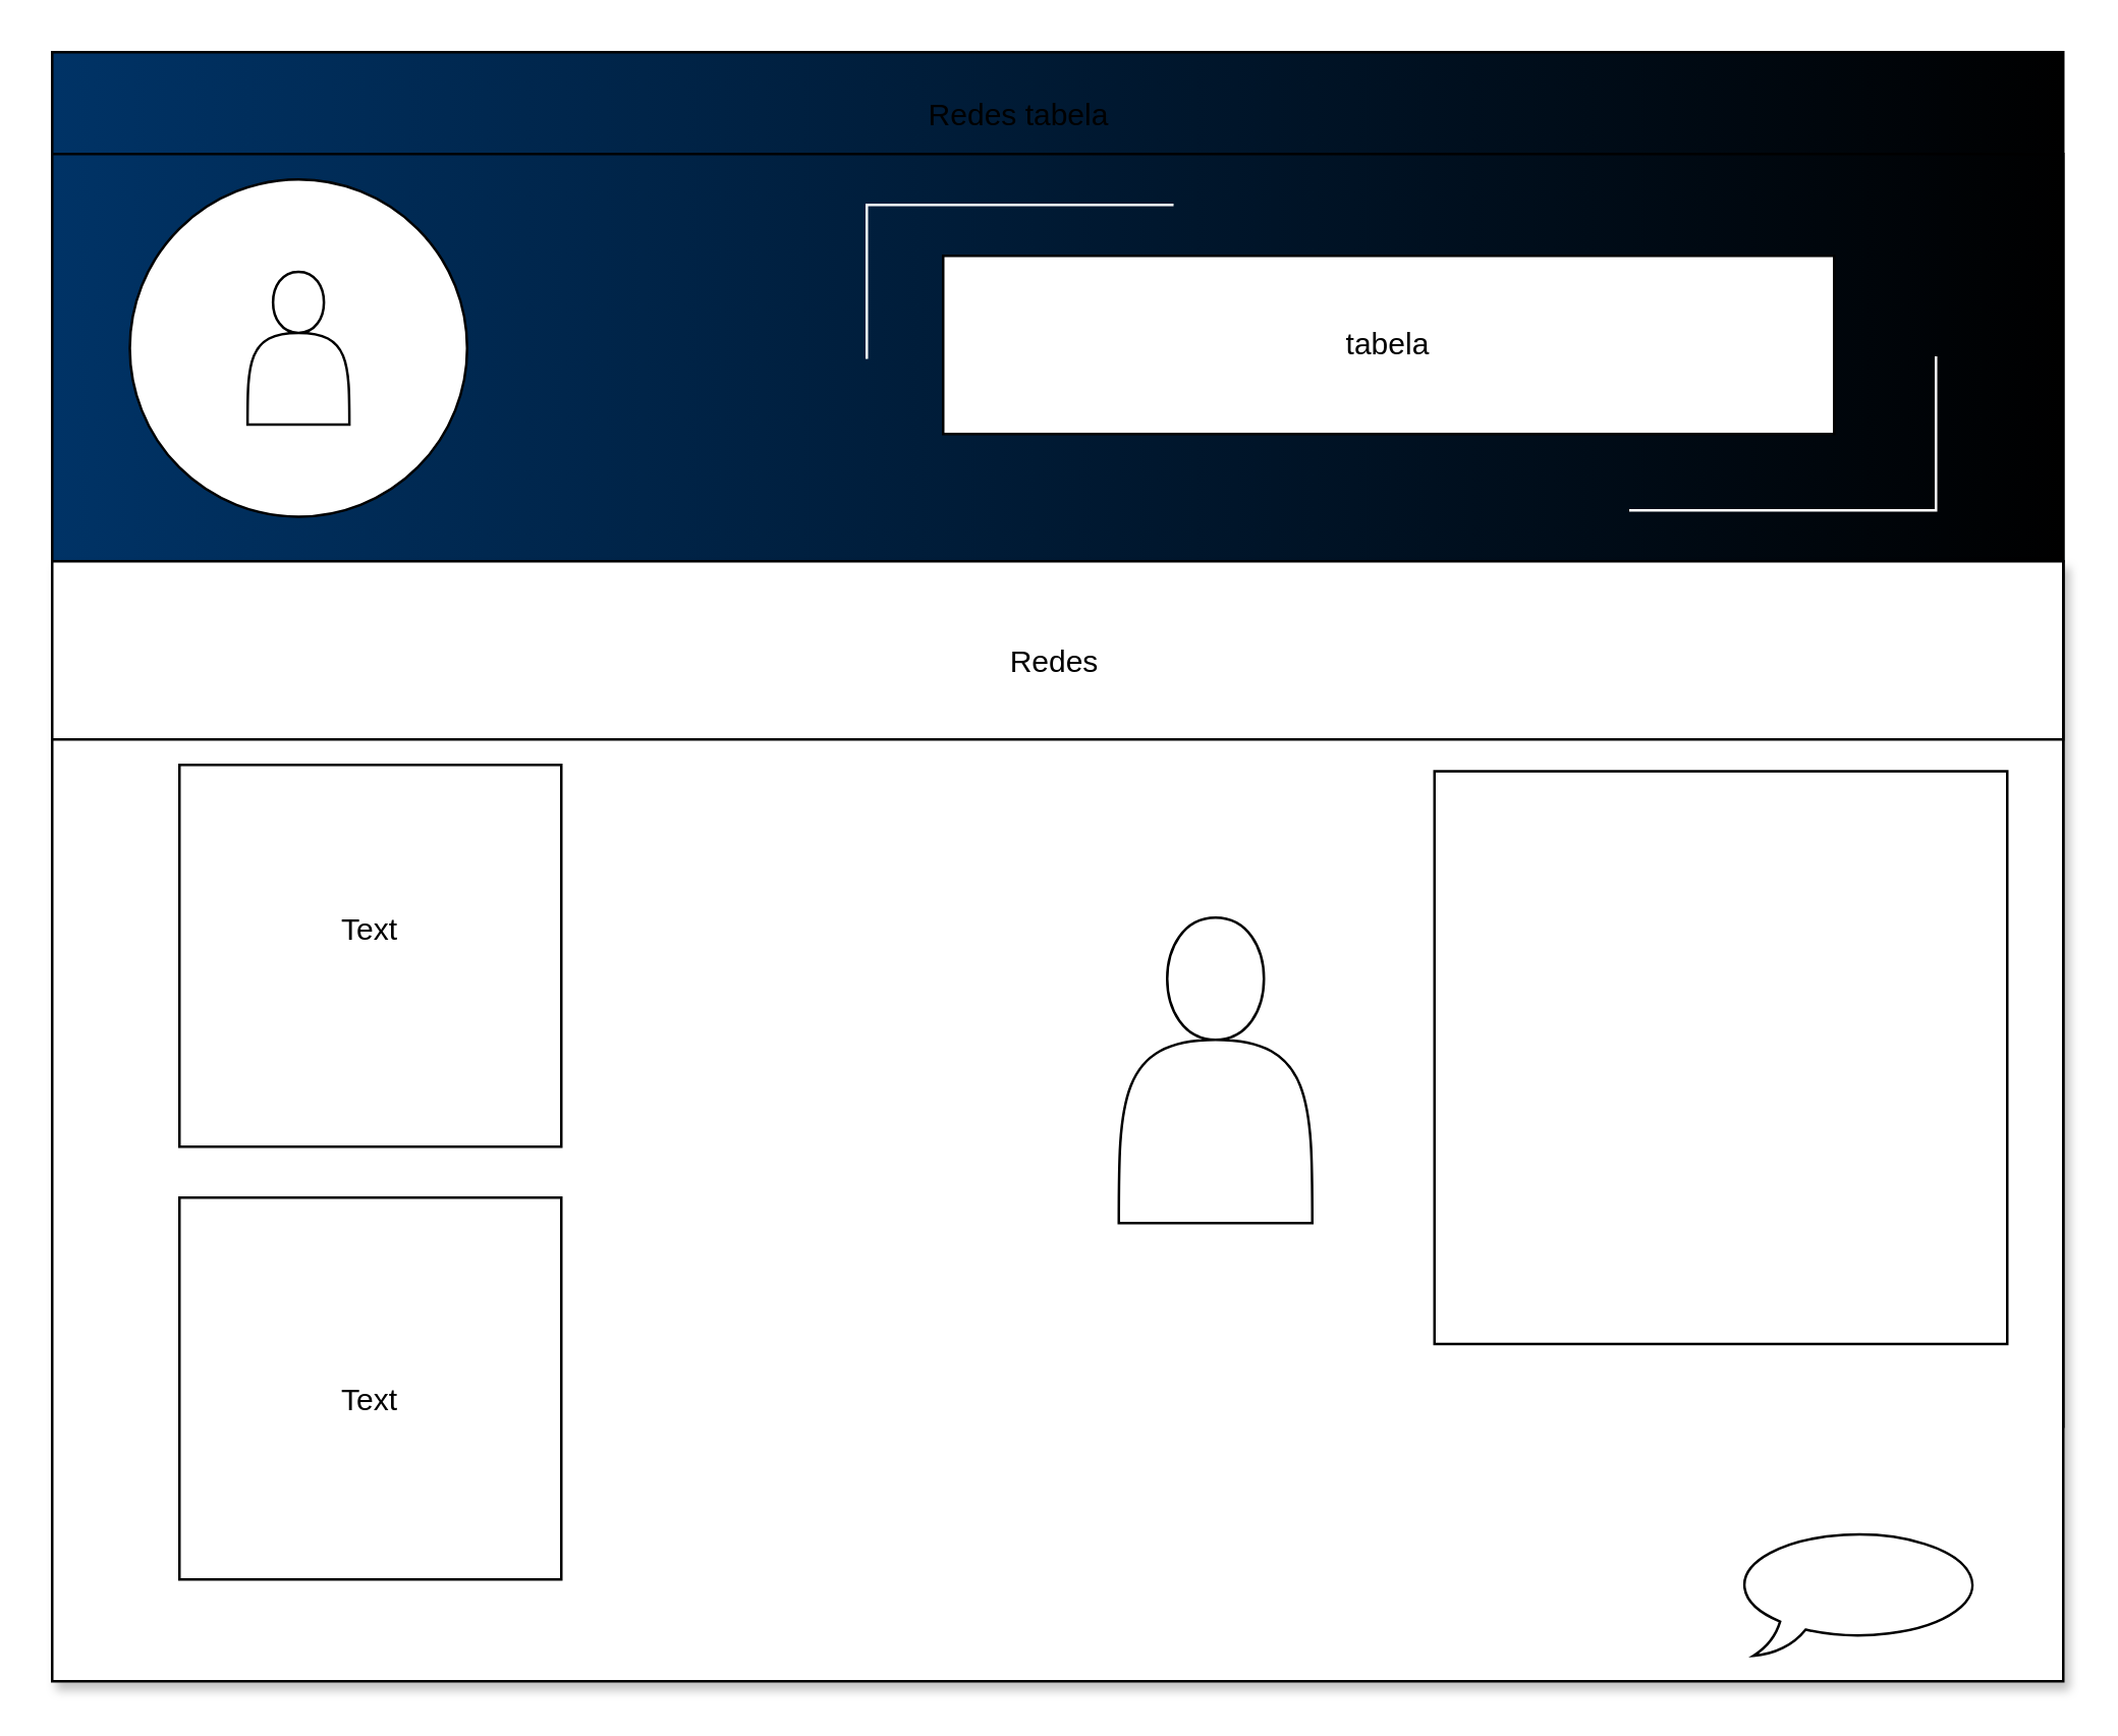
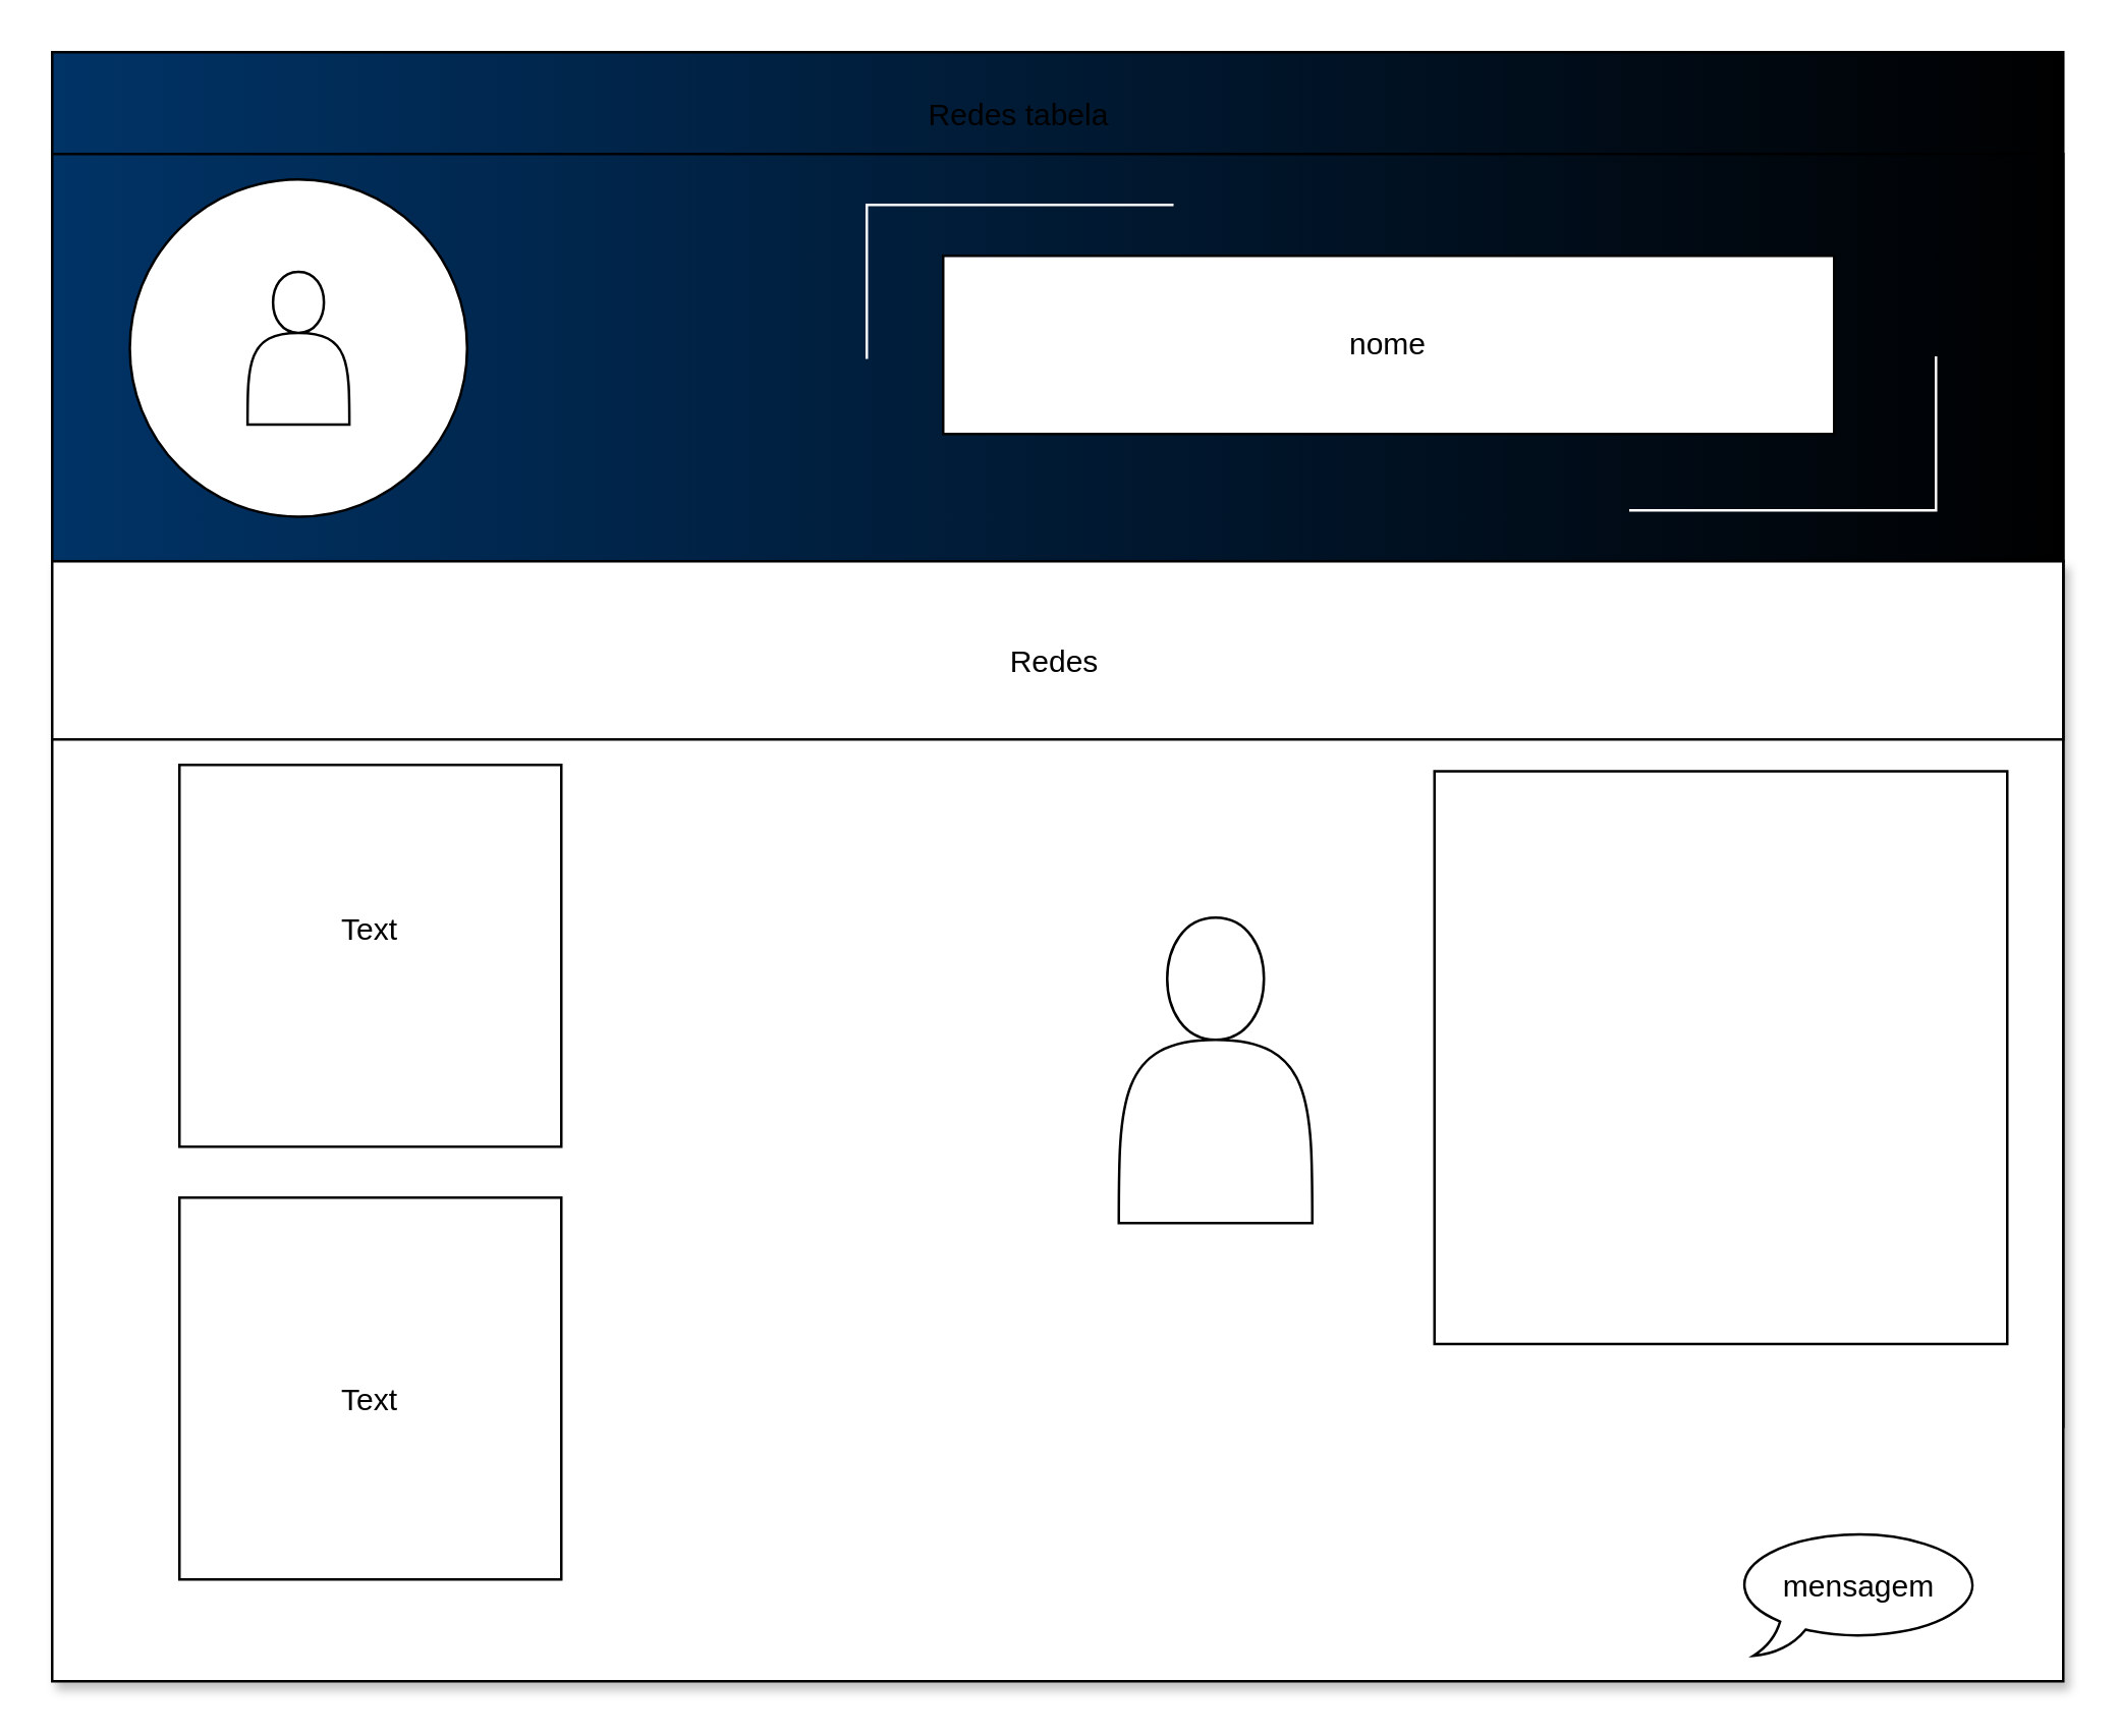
  <mxCell id="0" />
  <mxCell id="1" parent="0" />
  <mxCell id="2" value="" style="rounded=0;whiteSpace=wrap;html=1;gradientColor=#000000;fillColor=#003366;gradientDirection=east;" vertex="1" parent="1"><mxGeometry x="20" y="20" width="790" height="540" as="geometry" /></mxCell>
  <mxCell id="3" value="" style="rounded=0;whiteSpace=wrap;html=1;gradientColor=#003366;fillColor=#000000;gradientDirection=west;" vertex="1" parent="1"><mxGeometry x="20" y="60" width="790" height="160" as="geometry" /></mxCell>
  <mxCell id="4" value="" style="ellipse;whiteSpace=wrap;html=1;aspect=fixed;" vertex="1" parent="1"><mxGeometry x="50.5" y="70" width="132.5" height="132.5" as="geometry" /></mxCell>
  <mxCell id="5" value="" style="shape=actor;whiteSpace=wrap;html=1;" vertex="1" parent="1"><mxGeometry x="96.75" y="106.25" width="40" height="60" as="geometry" /></mxCell>
  <mxCell id="6" value="Text" style="text;html=1;align=center;verticalAlign=middle;whiteSpace=wrap;rounded=0;" vertex="1" parent="1"><mxGeometry x="530" y="121.25" width="60" height="30" as="geometry" /></mxCell>
  <mxCell id="7" value="" style="rounded=0;whiteSpace=wrap;html=1;" vertex="1" parent="1"><mxGeometry x="370" y="100" width="350" height="70" as="geometry" /></mxCell>
- <mxCell id="8" value="tabela" style="text;html=1;align=center;verticalAlign=middle;whiteSpace=wrap;rounded=0;" vertex="1" parent="1"><mxGeometry x="515" y="120" width="60" height="30" as="geometry" /></mxCell>
+ <mxCell id="8" value="nome" style="text;html=1;align=center;verticalAlign=middle;whiteSpace=wrap;rounded=0;" vertex="1" parent="1"><mxGeometry x="515" y="120" width="60" height="30" as="geometry" /></mxCell>
  <mxCell id="9" value="Redes tabela" style="text;html=1;align=center;verticalAlign=middle;whiteSpace=wrap;rounded=0;" vertex="1" parent="1"><mxGeometry x="330" y="30" width="140" height="30" as="geometry" /></mxCell>
  <mxCell id="10" value="" style="shape=partialRectangle;whiteSpace=wrap;html=1;bottom=0;right=0;fillColor=none;strokeColor=#FFFFFF;" vertex="1" parent="1"><mxGeometry x="340" y="80" width="120" height="60" as="geometry" /></mxCell>
  <mxCell id="11" value="" style="shape=partialRectangle;whiteSpace=wrap;html=1;top=0;left=0;fillColor=none;strokeColor=#FFFFFF;" vertex="1" parent="1"><mxGeometry x="640" y="140" width="120" height="60" as="geometry" /></mxCell>
  <mxCell id="12" value="" style="rounded=0;whiteSpace=wrap;html=1;glass=0;shadow=1;textShadow=1;gradientColor=none;" vertex="1" parent="1"><mxGeometry x="20" y="220" width="790" height="440" as="geometry" /></mxCell>
  <mxCell id="13" value="" style="rounded=0;whiteSpace=wrap;html=1;" vertex="1" parent="1"><mxGeometry x="20" y="220" width="790" height="70" as="geometry" /></mxCell>
  <mxCell id="14" value="Redes" style="text;html=1;align=center;verticalAlign=middle;whiteSpace=wrap;rounded=0;" vertex="1" parent="1"><mxGeometry x="384" y="245" width="60" height="30" as="geometry" /></mxCell>
  <mxCell id="15" value="" style="whiteSpace=wrap;html=1;aspect=fixed;" vertex="1" parent="1"><mxGeometry x="70" y="300" width="150" height="150" as="geometry" /></mxCell>
  <mxCell id="16" value="" style="whiteSpace=wrap;html=1;aspect=fixed;" vertex="1" parent="1"><mxGeometry x="70" y="470" width="150" height="150" as="geometry" /></mxCell>
  <mxCell id="17" value="" style="whiteSpace=wrap;html=1;shape=mxgraph.basic.oval_callout" vertex="1" parent="1"><mxGeometry x="680" y="600" width="100" height="50" as="geometry" /></mxCell>
+ <mxCell id="18" value="mensagem" style="text;html=1;align=center;verticalAlign=middle;whiteSpace=wrap;rounded=0;" vertex="1" parent="1"><mxGeometry x="705" y="610" width="50" height="25" as="geometry" /></mxCell>
  <mxCell id="19" value="Text" style="text;html=1;align=center;verticalAlign=middle;whiteSpace=wrap;rounded=0;" vertex="1" parent="1"><mxGeometry x="115" y="350" width="60" height="30" as="geometry" /></mxCell>
  <mxCell id="20" value="Text" style="text;html=1;align=center;verticalAlign=middle;whiteSpace=wrap;rounded=0;" vertex="1" parent="1"><mxGeometry x="115" y="535" width="60" height="30" as="geometry" /></mxCell>
  <mxCell id="21" value="" style="whiteSpace=wrap;html=1;aspect=fixed;" vertex="1" parent="1"><mxGeometry x="563" y="302.5" width="225" height="225" as="geometry" /></mxCell>
  <mxCell id="22" value="" style="shape=actor;whiteSpace=wrap;html=1;" vertex="1" parent="1"><mxGeometry x="439" y="360" width="76" height="120" as="geometry" /></mxCell>
